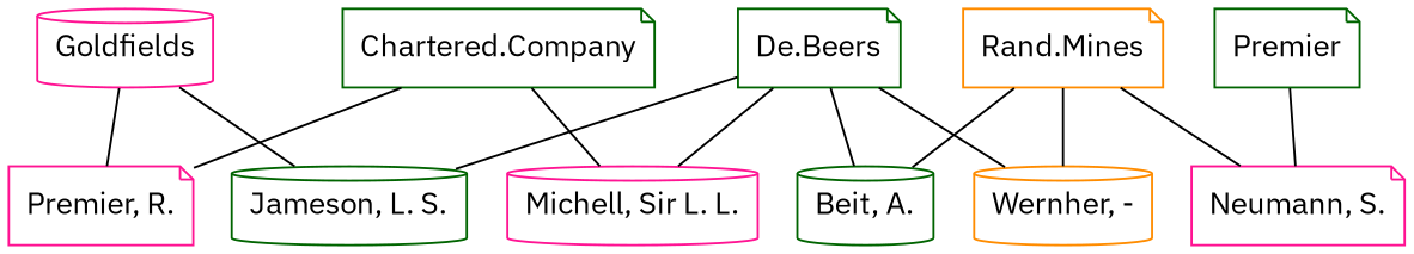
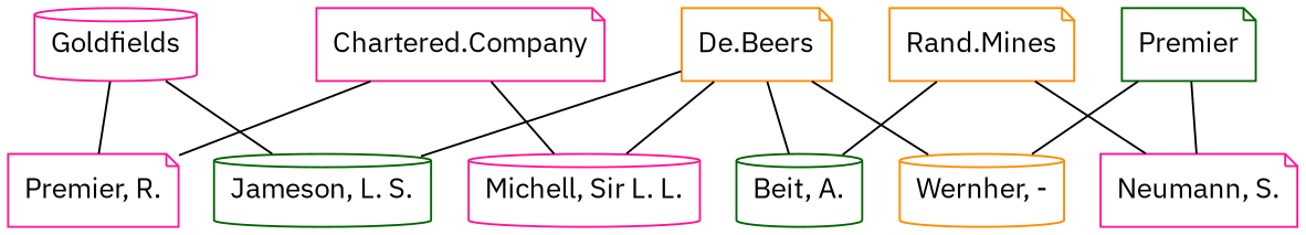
  graph {
    fontname="IBM Plex Sans"
    node [color=deeppink fontname="IBM Plex Sans" shape=note type=0]
    edge [fontname="IBM Plex Sans"]
    "Beit, A." [color=darkgreen shape=cylinder]
    "Jameson, L. S." [color=darkgreen shape=cylinder]
    n3 [label="Premier, R."]
    "Michell, Sir L. L." [shape=cylinder]
    "Wernher, -" [color=darkorange shape=cylinder]
-   "De.Beers" [color=darkgreen type=1]
+   "De.Beers" [color=darkorange type=1]
    Premier [color=darkgreen type=1]
    "Neumann, S."
    "Rand.Mines" [color=darkorange type=1]
    Goldfields [shape=cylinder type=1]
-   "Chartered.Company" [color=darkgreen type=1]
+   "Chartered.Company" [type=1]
    "De.Beers" -- "Beit, A."
    "De.Beers" -- "Jameson, L. S."
    "De.Beers" -- "Michell, Sir L. L."
    "De.Beers" -- "Wernher, -"
    Premier -- "Neumann, S."
    "Rand.Mines" -- "Beit, A."
-   "Rand.Mines" -- "Wernher, -"
+   Premier -- "Wernher, -"
    "Rand.Mines" -- "Neumann, S."
    Goldfields -- "Jameson, L. S."
    Goldfields -- n3
    "Chartered.Company" -- n3
    "Chartered.Company" -- "Michell, Sir L. L."
  }
